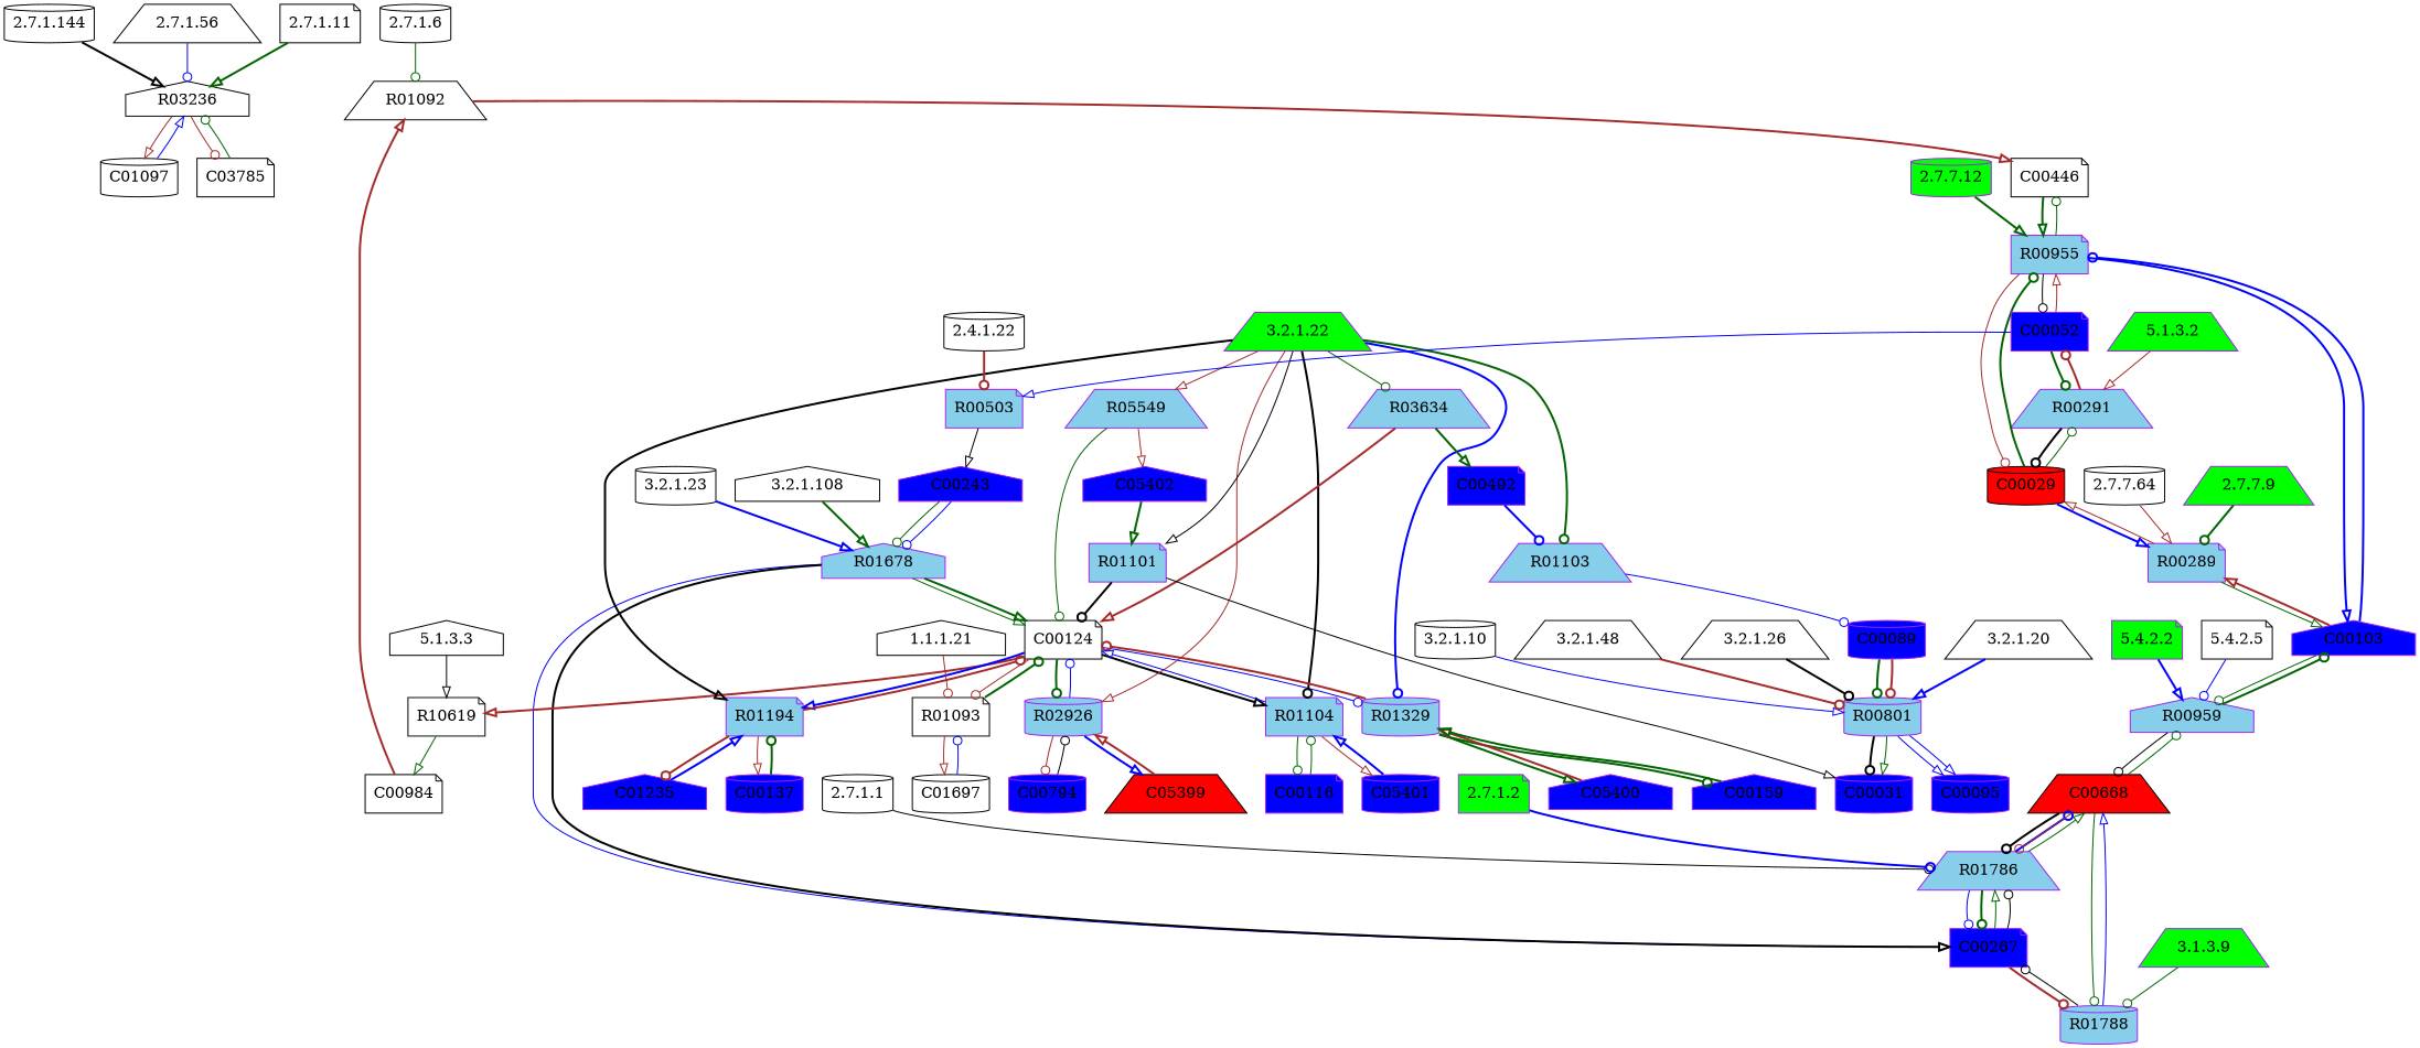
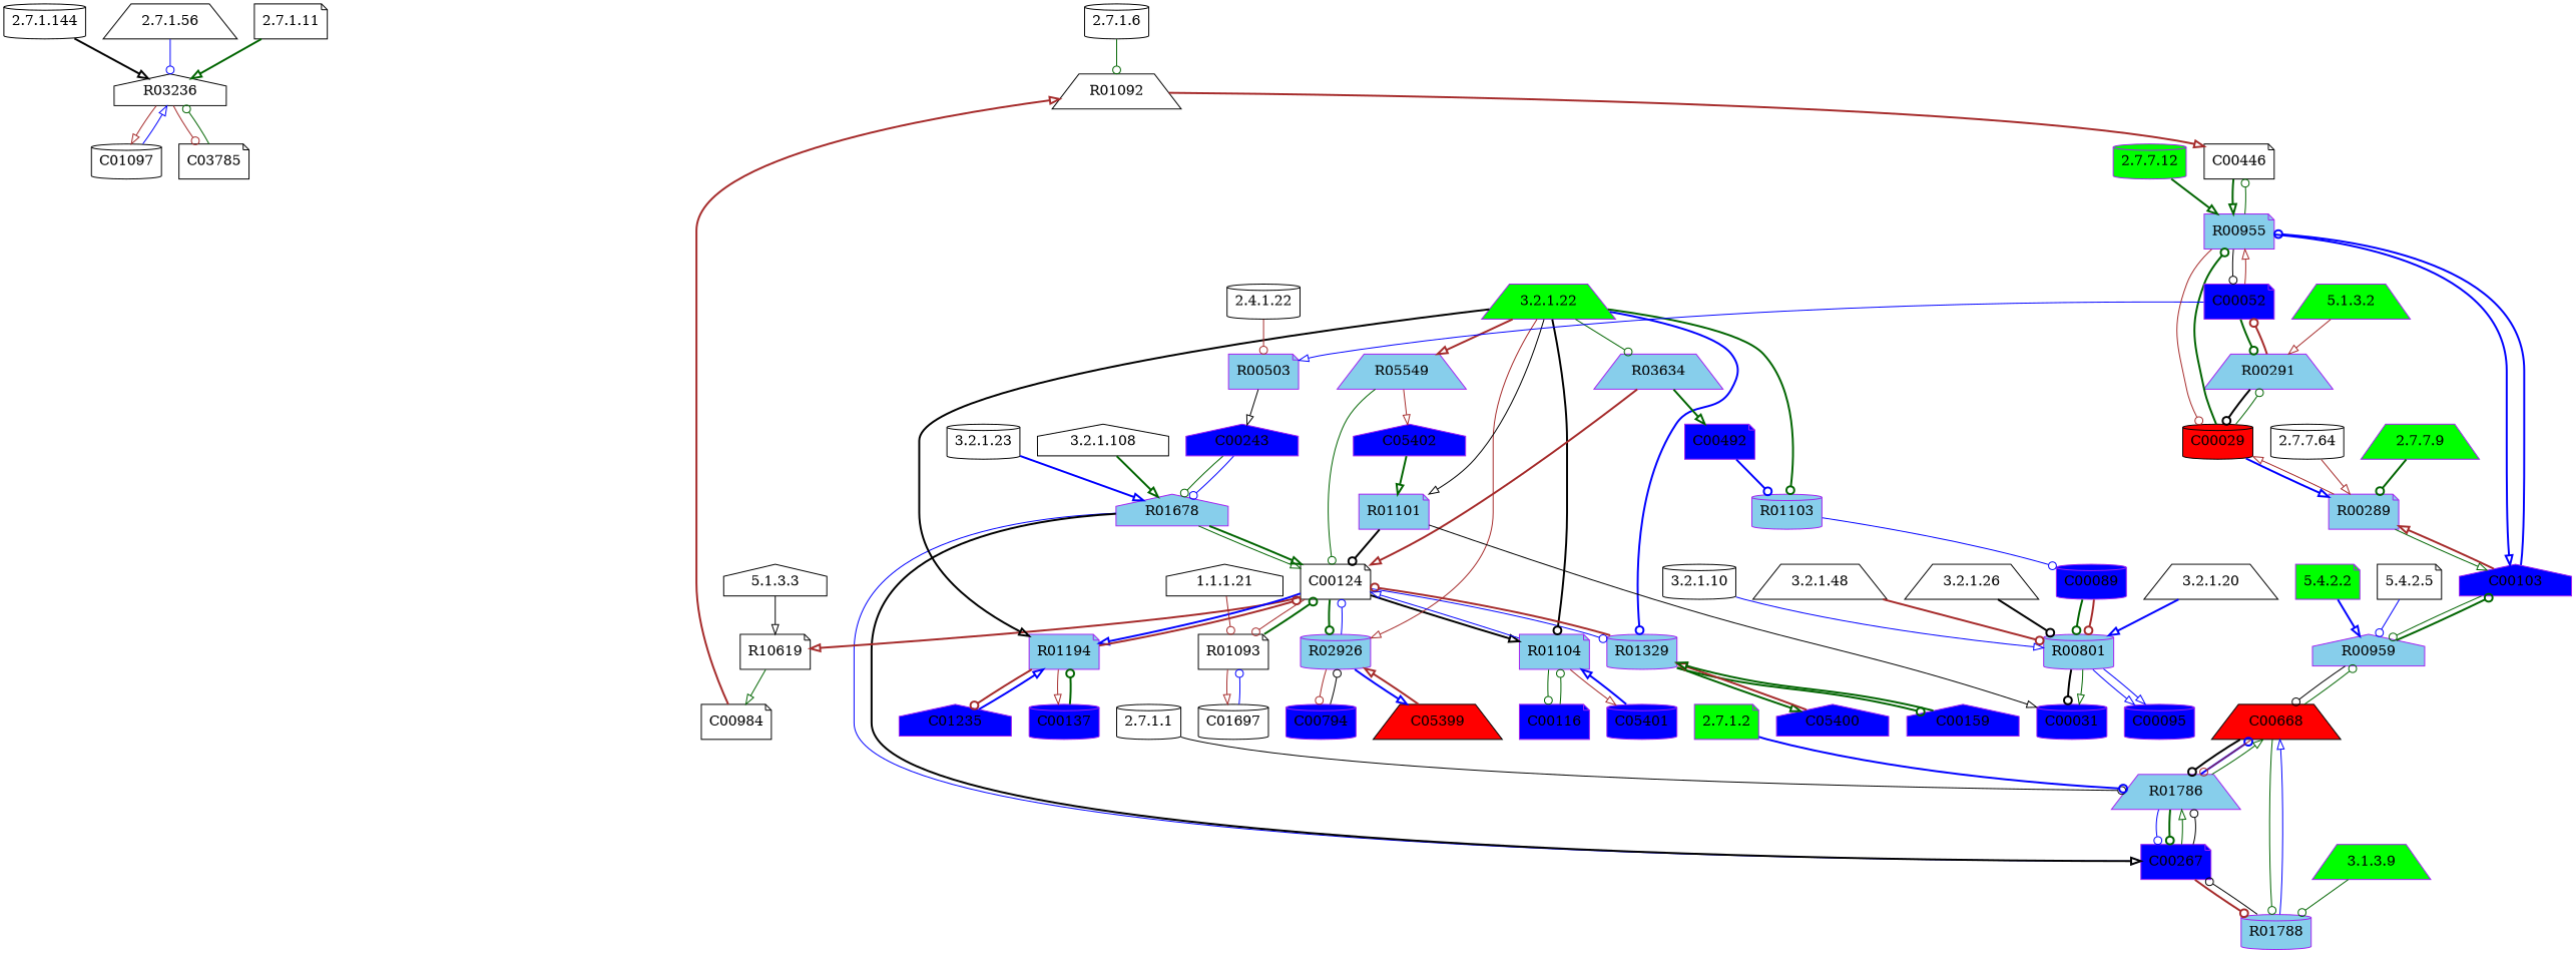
  digraph {
    node [shape=cylinder type=C color=purple style=filled]
    edge [arrowhead=odot color=darkgreen style=solid]
    "2.7.1.144" [type=E color="" style=""]
    R03236 [shape=house type=R color="" style=""]
    C01097 [color="" style=""]
    C03785 [shape=note color="" style=""]
    "2.7.1.6" [type=E color="" style=""]
    R01092 [shape=trapezium type=R color="" style=""]
    C00446 [shape=note color="" style=""]
    "2.7.1.1" [type=E color="" style=""]
    R01786 [fillcolor=skyblue shape=trapezium type=R]
    C00267 [fillcolor=blue shape=note]
    C00668 [fillcolor=red shape=trapezium color=""]
    "3.2.1.23" [type=E color="" style=""]
    R01678 [fillcolor=skyblue shape=house type=R]
    C00124 [shape=note color="" style=""]
    "2.7.7.9" [fillcolor=green shape=trapezium type=E]
    R00289 [fillcolor=skyblue shape=note type=R]
    C00029 [fillcolor=red color=""]
    C00103 [fillcolor=blue shape=house]
    "3.2.1.20" [shape=trapezium type=E color="" style=""]
    R00801 [fillcolor=skyblue type=R]
    C00031 [fillcolor=blue]
    C00095 [fillcolor=blue]
    "5.1.3.3" [shape=house type=E color="" style=""]
    R10619 [shape=note type=R color="" style=""]
    C00984 [shape=note color="" style=""]
    "2.7.1.56" [shape=trapezium type=E color="" style=""]
    "3.2.1.10" [type=E color="" style=""]
    "1.1.1.21" [shape=house type=E color="" style=""]
    R01093 [shape=note type=R color="" style=""]
    C01697 [color="" style=""]
    "3.2.1.108" [shape=house type=E color="" style=""]
    "3.2.1.22" [fillcolor=green shape=trapezium type=E]
    R01329 [fillcolor=skyblue type=R]
    R01194 [fillcolor=skyblue shape=note type=R]
    R05549 [fillcolor=skyblue shape=trapezium type=R]
    R02926 [fillcolor=skyblue type=R]
    R03634 [fillcolor=skyblue shape=trapezium type=R]
    R01101 [fillcolor=skyblue shape=note type=R]
-   R01103 [fillcolor=skyblue shape=trapezium type=R]
+   R01103 [fillcolor=skyblue type=R]
    R01104 [fillcolor=skyblue shape=note type=R]
    C05400 [fillcolor=blue shape=house]
    C00159 [fillcolor=blue shape=house]
    C00137 [fillcolor=blue]
    C01235 [fillcolor=blue shape=house]
    C05402 [fillcolor=blue shape=house]
    C00794 [fillcolor=blue]
    C05399 [fillcolor=red shape=trapezium color=""]
    C00492 [fillcolor=blue shape=note]
    C00089 [fillcolor=blue]
    C00116 [fillcolor=blue shape=note]
    C05401 [fillcolor=blue]
    "3.2.1.48" [shape=trapezium type=E color="" style=""]
    "5.1.3.2" [fillcolor=green shape=trapezium type=E]
    R00291 [fillcolor=skyblue shape=trapezium type=R]
    C00052 [fillcolor=blue shape=note]
    "2.4.1.22" [type=E color="" style=""]
    R00503 [fillcolor=skyblue shape=note type=R]
    C00243 [fillcolor=blue shape=house]
    "2.7.7.12" [fillcolor=green type=E]
    R00955 [fillcolor=skyblue shape=note type=R]
    "2.7.1.11" [shape=note type=E color="" style=""]
    "5.4.2.2" [fillcolor=green shape=note type=E]
    R00959 [fillcolor=skyblue shape=house type=R]
    "2.7.1.2" [fillcolor=green shape=note type=E]
    "2.7.7.64" [type=E color="" style=""]
    "5.4.2.5" [shape=note type=E color="" style=""]
    "3.2.1.26" [shape=trapezium type=E color="" style=""]
    "3.1.3.9" [fillcolor=green shape=trapezium type=E]
    R01788 [fillcolor=skyblue type=R]
    "2.7.1.144" -> R03236 [arrowhead=onormal color=black style=bold]
    R03236 -> C01097 [arrowhead=onormal color=brown]
    R03236 -> C03785 [color=brown]
    C01097 -> R03236 [arrowhead=onormal color=blue]
    C03785 -> R03236
    "2.7.1.6" -> R01092
    R01092 -> C00446 [arrowhead=onormal color=brown style=bold]
    C00446 -> R00955 [arrowhead=onormal style=bold]
    "2.7.1.1" -> R01786 [color=black]
    R01786 -> C00267 [color=blue]
    R01786 -> C00267 [style=bold]
    R01786 -> C00668 [color=blue style=bold]
    R01786 -> C00668 [arrowhead=onormal]
    C00267 -> R01786 [arrowhead=onormal]
    C00267 -> R01786 [color=black]
    C00267 -> R01788 [color=brown style=bold]
    C00668 -> R01786 [color=brown]
    C00668 -> R01786 [color=black style=bold]
    C00668 -> R00959
    C00668 -> R01788
    "3.2.1.23" -> R01678 [arrowhead=onormal color=blue style=bold]
    R01678 -> C00267 [arrowhead=onormal color=blue]
    R01678 -> C00267 [arrowhead=onormal color=black style=bold]
    R01678 -> C00124 [arrowhead=onormal]
    R01678 -> C00124 [arrowhead=onormal style=bold]
    C00124 -> R10619 [arrowhead=onormal color=brown style=bold]
    C00124 -> R01093 [color=brown]
    C00124 -> R01329 [color=blue]
    C00124 -> R01194 [arrowhead=onormal color=blue style=bold]
    C00124 -> R02926 [style=bold]
    C00124 -> R01104 [arrowhead=onormal color=black style=bold]
    "2.7.7.9" -> R00289 [style=bold]
    R00289 -> C00029 [arrowhead=onormal color=brown]
    R00289 -> C00103 [arrowhead=onormal]
    C00029 -> R00289 [arrowhead=onormal color=blue style=bold]
    C00029 -> R00291
    C00029 -> R00955 [style=bold]
    C00103 -> R00289 [arrowhead=onormal color=brown style=bold]
    C00103 -> R00955 [color=blue style=bold]
    C00103 -> R00959
    "3.2.1.20" -> R00801 [arrowhead=onormal color=blue style=bold]
    R00801 -> C00031 [color=black style=bold]
    R00801 -> C00031 [arrowhead=onormal]
    R00801 -> C00095 [arrowhead=onormal color=blue]
    R00801 -> C00095 [arrowhead=onormal color=blue]
    "5.1.3.3" -> R10619 [arrowhead=onormal color=black]
    R10619 -> C00984 [arrowhead=onormal]
    C00984 -> R01092 [arrowhead=onormal color=brown style=bold]
    "2.7.1.56" -> R03236 [color=blue]
    "3.2.1.10" -> R00801 [arrowhead=onormal color=blue]
    "1.1.1.21" -> R01093 [color=brown]
    R01093 -> C00124 [style=bold]
    R01093 -> C01697 [arrowhead=onormal color=brown]
    C01697 -> R01093 [color=blue]
    "3.2.1.108" -> R01678 [arrowhead=onormal style=bold]
    "3.2.1.22" -> R01329 [color=blue style=bold]
    "3.2.1.22" -> R01194 [arrowhead=onormal color=black style=bold]
-   "3.2.1.22" -> R05549 [arrowhead=onormal color=brown]
+   "3.2.1.22" -> R05549 [arrowhead=onormal color=brown style=bold]
    "3.2.1.22" -> R02926 [arrowhead=onormal color=brown]
    "3.2.1.22" -> R03634
    "3.2.1.22" -> R01101 [arrowhead=onormal color=black]
    "3.2.1.22" -> R01103 [style=bold]
    "3.2.1.22" -> R01104 [color=black style=bold]
    R01329 -> C00124 [color=brown style=bold]
    R01329 -> C05400 [arrowhead=onormal style=bold]
    R01329 -> C00159 [style=bold]
    R01194 -> C00124 [color=brown style=bold]
    R01194 -> C00137 [arrowhead=onormal color=brown]
    R01194 -> C01235 [color=brown style=bold]
    R05549 -> C00124
    R05549 -> C05402 [arrowhead=onormal color=brown]
    R02926 -> C00124 [color=blue]
    R02926 -> C00794 [color=brown]
    R02926 -> C05399 [arrowhead=onormal color=blue style=bold]
    R03634 -> C00124 [arrowhead=onormal color=brown style=bold]
    R03634 -> C00492 [arrowhead=onormal style=bold]
    R01101 -> C00124 [color=black style=bold]
    R01101 -> C00031 [arrowhead=onormal color=black]
    R01103 -> C00089 [color=blue]
    R01104 -> C00124 [arrowhead=onormal color=blue]
    R01104 -> C00116
    R01104 -> C05401 [arrowhead=onormal color=brown]
    C05400 -> R01329 [arrowhead=onormal color=brown style=bold]
    C00159 -> R01329 [arrowhead=onormal style=bold]
    C00137 -> R01194 [style=bold]
    C01235 -> R01194 [arrowhead=onormal color=blue style=bold]
    C05402 -> R01101 [arrowhead=onormal style=bold]
    C00794 -> R02926 [color=black]
    C05399 -> R02926 [arrowhead=onormal color=brown style=bold]
    C00492 -> R01103 [color=blue style=bold]
    C00089 -> R00801 [style=bold]
    C00089 -> R00801 [color=brown style=bold]
    C00116 -> R01104
    C05401 -> R01104 [arrowhead=onormal color=blue style=bold]
    "3.2.1.48" -> R00801 [color=brown style=bold]
    "5.1.3.2" -> R00291 [arrowhead=onormal color=brown]
    R00291 -> C00029 [color=black style=bold]
    R00291 -> C00052 [color=brown style=bold]
    C00052 -> R00291 [style=bold]
    C00052 -> R00503 [arrowhead=onormal color=blue]
    C00052 -> R00955 [arrowhead=onormal color=brown]
-   "2.4.1.22" -> R00503 [color=brown style=bold]
+   "2.4.1.22" -> R00503 [color=brown]
    R00503 -> C00243 [arrowhead=onormal color=black]
    C00243 -> R01678
    C00243 -> R01678 [color=blue]
    "2.7.7.12" -> R00955 [arrowhead=onormal style=bold]
    R00955 -> C00446
    R00955 -> C00029 [color=brown]
    R00955 -> C00103 [arrowhead=onormal color=blue style=bold]
    R00955 -> C00052 [color=black]
    "2.7.1.11" -> R03236 [arrowhead=onormal style=bold]
    "5.4.2.2" -> R00959 [arrowhead=onormal color=blue style=bold]
    R00959 -> C00668 [color=black]
    R00959 -> C00103 [style=bold]
    "2.7.1.2" -> R01786 [color=blue style=bold]
    "2.7.7.64" -> R00289 [arrowhead=onormal color=brown]
    "5.4.2.5" -> R00959 [color=blue]
    "3.2.1.26" -> R00801 [color=black style=bold]
    "3.1.3.9" -> R01788
    R01788 -> C00267 [color=black]
    R01788 -> C00668 [arrowhead=onormal color=blue]
  }
